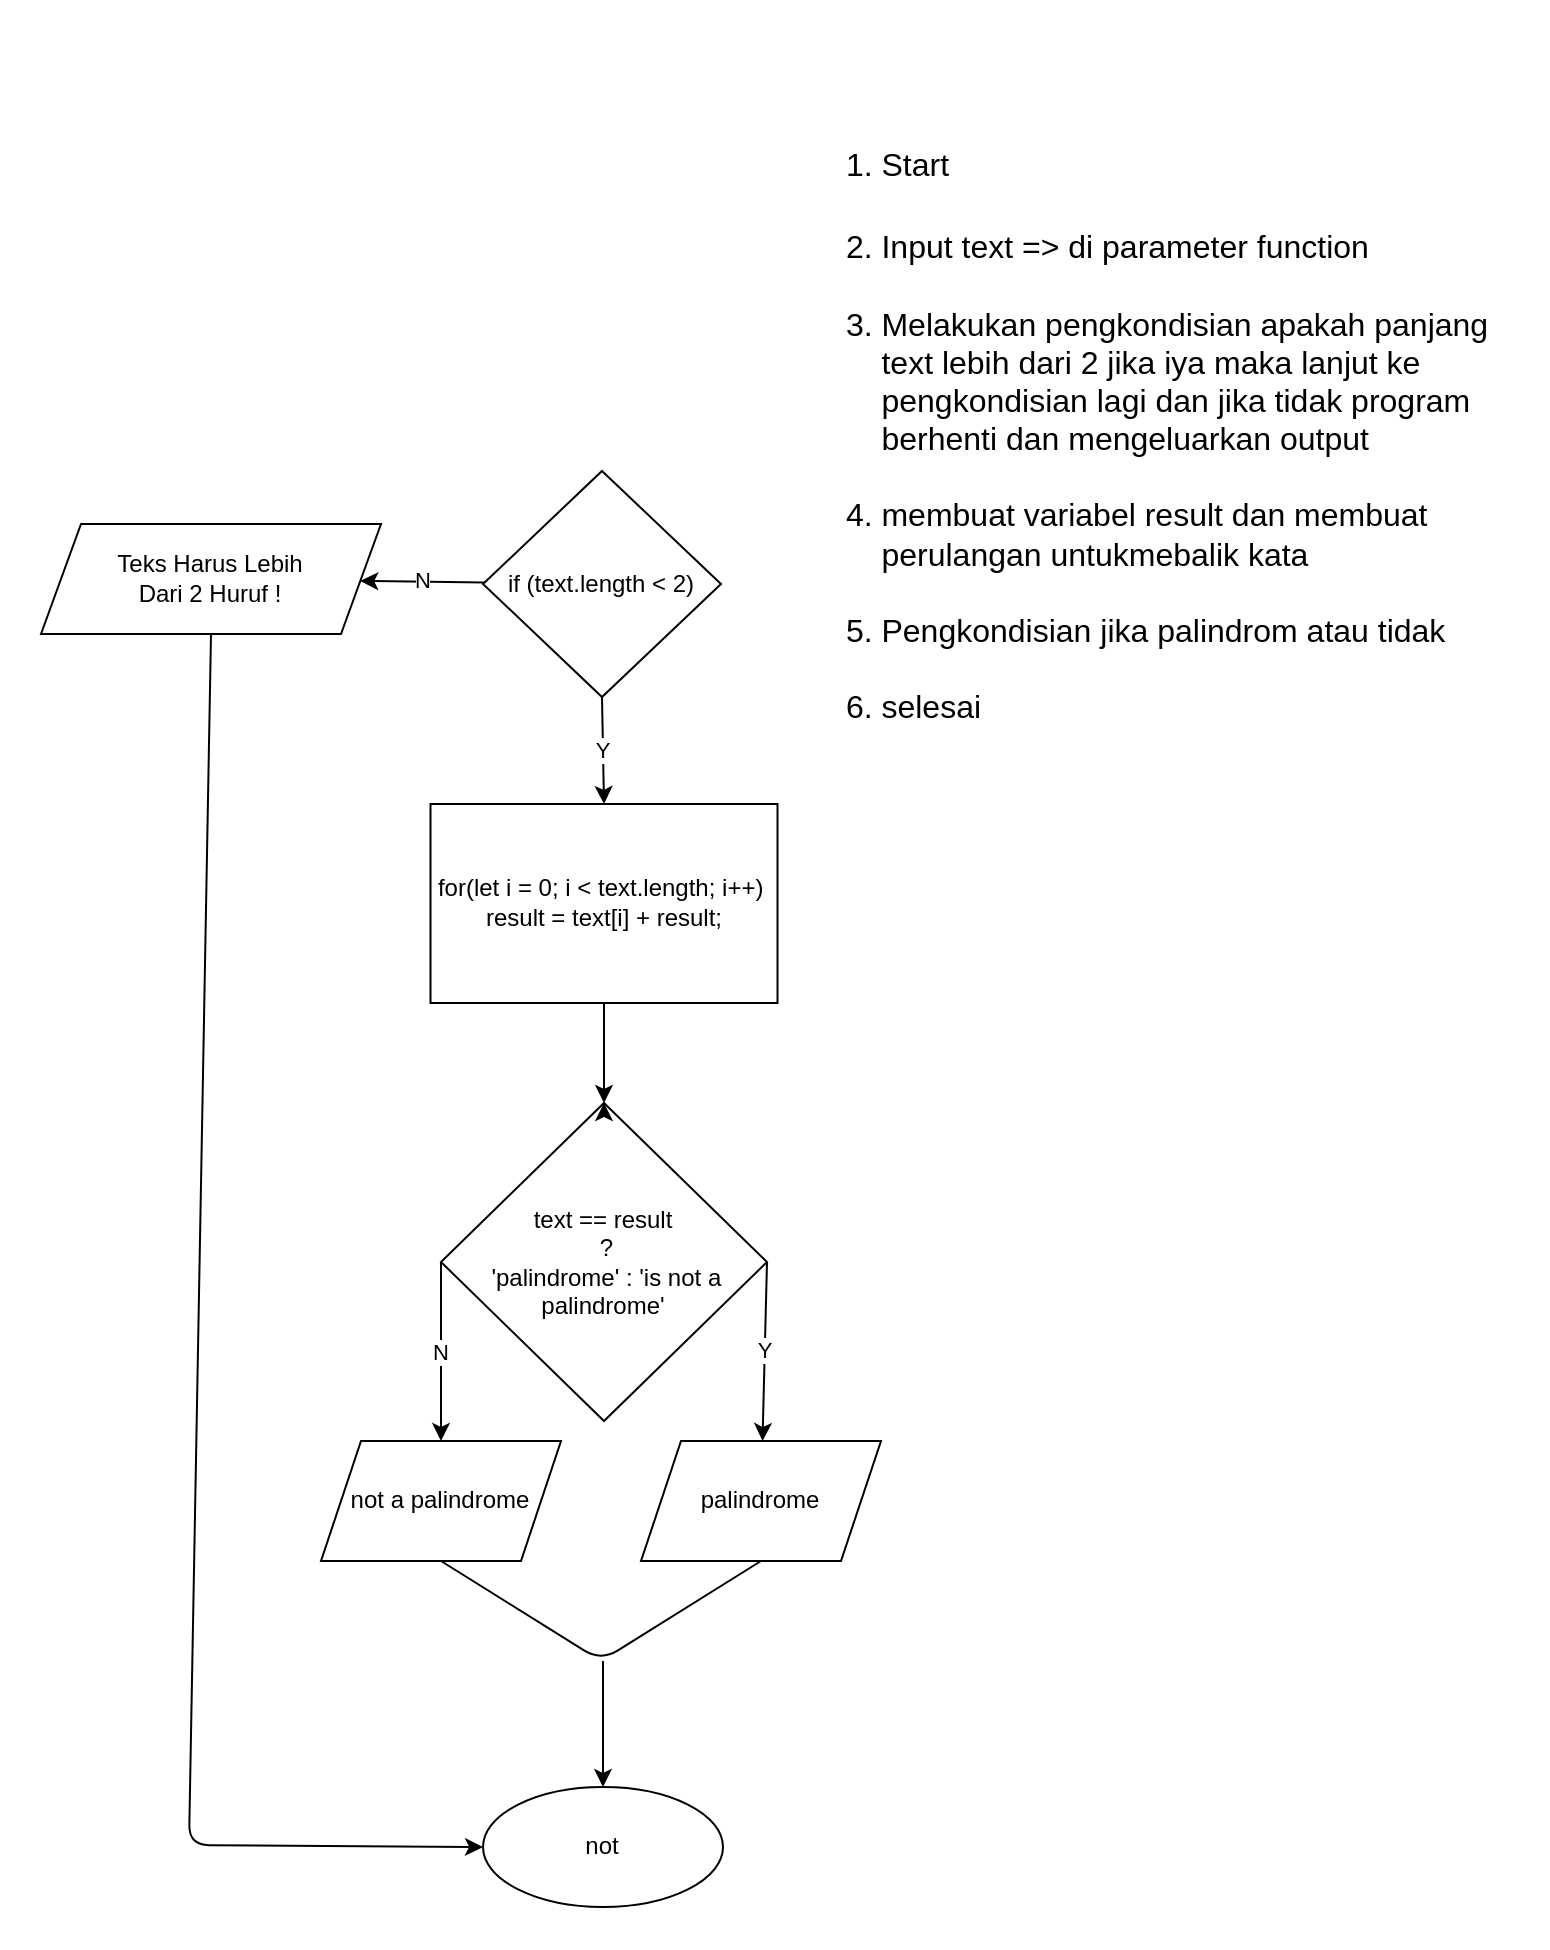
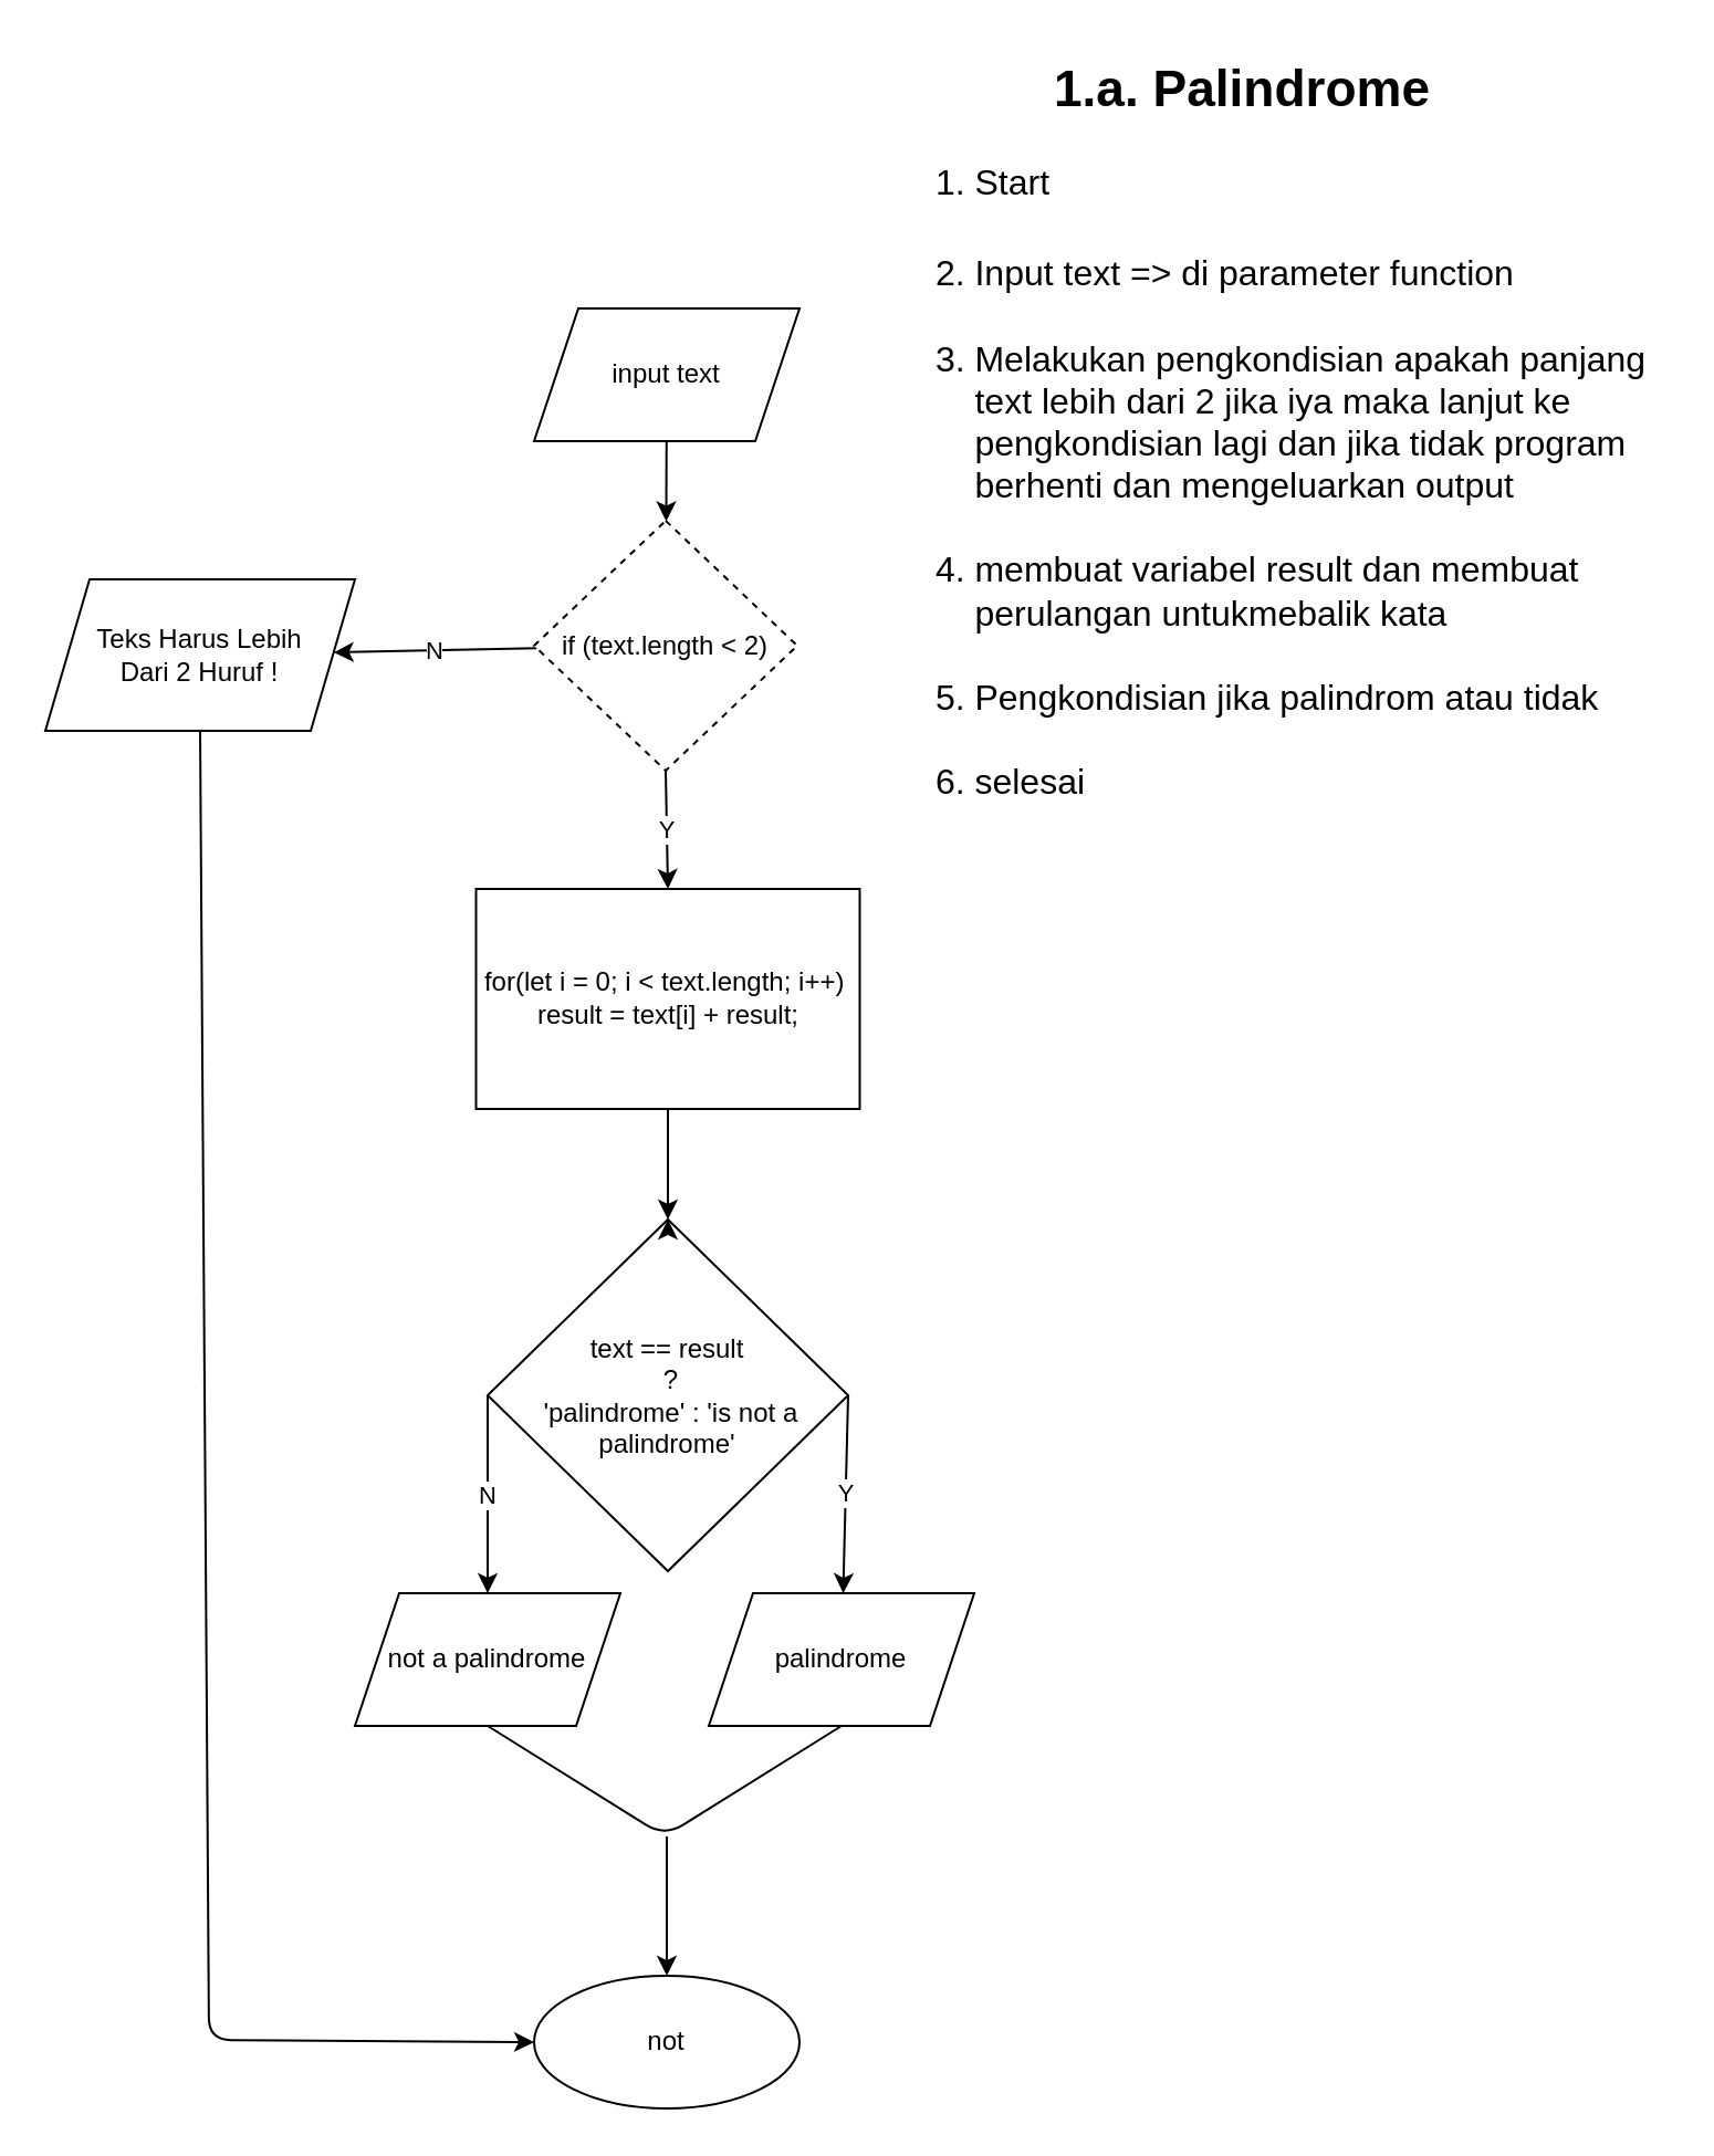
  <mxCell id="0" />
  <mxCell id="1" parent="0" />
+ <mxCell id="2" value="" style="edgeStyle=none;html=1;" parent="1" source="3" target="12" edge="1"><mxGeometry relative="1" as="geometry" /></mxCell>
+ <mxCell id="3" value="input text" style="shape=parallelogram;perimeter=parallelogramPerimeter;whiteSpace=wrap;html=1;fixedSize=1;" parent="1" vertex="1"><mxGeometry x="241" y="139" width="120" height="60" as="geometry" /></mxCell>
  <mxCell id="4" value="Y" style="edgeStyle=none;html=1;exitX=0.5;exitY=1;exitDx=0;exitDy=0;entryX=0.5;entryY=0;entryDx=0;entryDy=0;" parent="1" source="12" target="19" edge="1"><mxGeometry relative="1" as="geometry"><mxPoint x="301" y="350" as="sourcePoint" /><mxPoint x="301" y="400" as="targetPoint" /></mxGeometry></mxCell>
  <mxCell id="5" value="Y" style="edgeStyle=none;html=1;exitX=1;exitY=0.5;exitDx=0;exitDy=0;" parent="1" source="7" target="8" edge="1"><mxGeometry relative="1" as="geometry" /></mxCell>
  <mxCell id="6" value="N" style="edgeStyle=none;html=1;exitX=0;exitY=0.5;exitDx=0;exitDy=0;" parent="1" source="7" target="9" edge="1"><mxGeometry relative="1" as="geometry" /></mxCell>
  <mxCell id="7" value="text == result&lt;br&gt;&amp;nbsp;?&lt;br&gt;&amp;nbsp;'palindrome' : 'is not a palindrome'" style="rhombus;whiteSpace=wrap;html=1;" parent="1" vertex="1"><mxGeometry x="220" y="551" width="163" height="159" as="geometry" /></mxCell>
  <mxCell id="8" value="palindrome" style="shape=parallelogram;perimeter=parallelogramPerimeter;whiteSpace=wrap;html=1;fixedSize=1;" parent="1" vertex="1"><mxGeometry x="320" y="720" width="120" height="60" as="geometry" /></mxCell>
  <mxCell id="9" value="not a palindrome" style="shape=parallelogram;perimeter=parallelogramPerimeter;whiteSpace=wrap;html=1;fixedSize=1;" parent="1" vertex="1"><mxGeometry x="160" y="720" width="120" height="60" as="geometry" /></mxCell>
  <mxCell id="10" value="not" style="ellipse;whiteSpace=wrap;html=1;" parent="1" vertex="1"><mxGeometry x="241" y="893" width="120" height="60" as="geometry" /></mxCell>
  <mxCell id="11" value="N" style="edgeStyle=none;html=1;" parent="1" source="12" target="15" edge="1"><mxGeometry relative="1" as="geometry" /></mxCell>
- <mxCell id="12" value="if (text.length &amp;lt; 2)" style="rhombus;whiteSpace=wrap;html=1;" parent="1" vertex="1"><mxGeometry x="241" y="235" width="119" height="113" as="geometry" /></mxCell>
+ <mxCell id="12" value="if (text.length &amp;lt; 2)" style="rhombus;whiteSpace=wrap;html=1;dashed=1;" parent="1" vertex="1"><mxGeometry x="241" y="235" width="119" height="113" as="geometry" /></mxCell>
  <mxCell id="13" value="" style="endArrow=none;html=1;exitX=0.5;exitY=1;exitDx=0;exitDy=0;entryX=0.5;entryY=1;entryDx=0;entryDy=0;" parent="1" source="9" target="8" edge="1"><mxGeometry width="50" height="50" relative="1" as="geometry"><mxPoint x="290" y="780" as="sourcePoint" /><mxPoint x="340" y="730" as="targetPoint" /><Array as="points"><mxPoint x="300" y="830" /></Array></mxGeometry></mxCell>
  <mxCell id="14" value="" style="endArrow=classic;html=1;entryX=0.5;entryY=0;entryDx=0;entryDy=0;" parent="1" target="10" edge="1"><mxGeometry width="50" height="50" relative="1" as="geometry"><mxPoint x="301" y="830" as="sourcePoint" /><mxPoint x="301" y="887" as="targetPoint" /></mxGeometry></mxCell>
- <mxCell id="15" value="Teks Harus Lebih&lt;br&gt;Dari 2 Huruf !" style="shape=parallelogram;perimeter=parallelogramPerimeter;whiteSpace=wrap;html=1;fixedSize=1;" parent="1" vertex="1"><mxGeometry x="20" y="261.5" width="170" height="55" as="geometry" /></mxCell>
+ <mxCell id="15" value="Teks Harus Lebih&lt;br&gt;Dari 2 Huruf !" style="shape=parallelogram;perimeter=parallelogramPerimeter;whiteSpace=wrap;html=1;fixedSize=1;" parent="1" vertex="1"><mxGeometry x="20" y="261.5" width="140" height="68.5" as="geometry" /></mxCell>
  <mxCell id="16" value="" style="endArrow=classic;html=1;exitX=0.5;exitY=1;exitDx=0;exitDy=0;entryX=0;entryY=0.5;entryDx=0;entryDy=0;" parent="1" source="15" target="10" edge="1"><mxGeometry width="50" height="50" relative="1" as="geometry"><mxPoint x="280" y="500" as="sourcePoint" /><mxPoint x="330" y="450" as="targetPoint" /><Array as="points"><mxPoint x="94" y="922" /></Array></mxGeometry></mxCell>
+ <mxCell id="17" value="&lt;font style=&quot;font-size: 23px;&quot;&gt;&lt;b&gt;1.a. Palindrome&lt;/b&gt;&lt;/font&gt;" style="text;html=1;align=center;verticalAlign=middle;resizable=0;points=[];autosize=1;strokeColor=none;fillColor=none;" vertex="1" parent="1"><mxGeometry x="466" y="20" width="190" height="40" as="geometry" /></mxCell>
  <mxCell id="18" value="&lt;div style=&quot;text-align: left;&quot;&gt;&lt;span style=&quot;font-size: 16px; background-color: initial;&quot;&gt;1. Start&lt;/span&gt;&lt;/div&gt;&lt;font style=&quot;font-size: 16px;&quot;&gt;&lt;div style=&quot;text-align: left;&quot;&gt;&lt;span style=&quot;background-color: initial;&quot;&gt;&lt;br&gt;&lt;/span&gt;&lt;/div&gt;&lt;div style=&quot;text-align: left;&quot;&gt;&lt;span style=&quot;background-color: initial;&quot;&gt;2. Input text =&amp;gt; di parameter function&lt;/span&gt;&lt;/div&gt;&lt;div style=&quot;text-align: left;&quot;&gt;&lt;span style=&quot;background-color: initial;&quot;&gt;&lt;br&gt;&lt;/span&gt;&lt;/div&gt;&lt;div style=&quot;text-align: left;&quot;&gt;&lt;span style=&quot;background-color: initial;&quot;&gt;3. Melakukan pengkondisian apakah&amp;nbsp;&lt;/span&gt;&lt;span style=&quot;background-color: initial;&quot;&gt;panjang&lt;/span&gt;&lt;/div&gt;&lt;div style=&quot;text-align: left;&quot;&gt;&lt;span style=&quot;background-color: initial;&quot;&gt;&amp;nbsp; &amp;nbsp; text lebih dari 2&amp;nbsp;&lt;/span&gt;&lt;span style=&quot;background-color: initial;&quot;&gt;jika iya maka lanjut ke&lt;/span&gt;&lt;/div&gt;&lt;div style=&quot;text-align: left;&quot;&gt;&lt;span style=&quot;background-color: initial;&quot;&gt;&amp;nbsp; &amp;nbsp; pengkondisian&amp;nbsp;&lt;/span&gt;&lt;span style=&quot;background-color: initial;&quot;&gt;lagi dan jika tidak program&lt;/span&gt;&lt;/div&gt;&lt;div style=&quot;text-align: left;&quot;&gt;&lt;span style=&quot;background-color: initial;&quot;&gt;&amp;nbsp; &amp;nbsp; berhenti dan mengeluarkan&amp;nbsp;&lt;/span&gt;&lt;span style=&quot;background-color: initial;&quot;&gt;output&lt;/span&gt;&lt;/div&gt;&lt;div style=&quot;text-align: left;&quot;&gt;&lt;span style=&quot;background-color: initial;&quot;&gt;&lt;br&gt;&lt;/span&gt;&lt;/div&gt;&lt;div style=&quot;text-align: left;&quot;&gt;&lt;span style=&quot;background-color: initial;&quot;&gt;4. membuat variabel result dan membuat&amp;nbsp;&lt;/span&gt;&lt;/div&gt;&lt;div style=&quot;text-align: left;&quot;&gt;&lt;span style=&quot;background-color: initial;&quot;&gt;&amp;nbsp; &amp;nbsp; perulangan untuk&lt;/span&gt;&lt;span style=&quot;background-color: initial;&quot;&gt;mebalik kata&amp;nbsp;&lt;/span&gt;&lt;/div&gt;&lt;div style=&quot;text-align: left;&quot;&gt;&lt;span style=&quot;background-color: initial;&quot;&gt;&lt;br&gt;&lt;/span&gt;&lt;/div&gt;&lt;div style=&quot;text-align: left;&quot;&gt;&lt;span style=&quot;background-color: initial;&quot;&gt;5. Pengkondisian jika palindrom atau tidak&lt;/span&gt;&lt;/div&gt;&lt;div style=&quot;text-align: left;&quot;&gt;&lt;span style=&quot;background-color: initial;&quot;&gt;&lt;br&gt;&lt;/span&gt;&lt;/div&gt;&lt;div style=&quot;text-align: left;&quot;&gt;&lt;span style=&quot;background-color: initial;&quot;&gt;6. selesai&lt;/span&gt;&lt;/div&gt;&lt;/font&gt;" style="text;html=1;align=center;verticalAlign=middle;resizable=0;points=[];autosize=1;strokeColor=none;fillColor=none;fontSize=23;" vertex="1" parent="1"><mxGeometry x="413" y="60" width="340" height="310" as="geometry" /></mxCell>
  <mxCell id="19" value="for(let i = 0; i &amp;lt; text.length; i++)&amp;nbsp; result = text[i] + result;" style="whiteSpace=wrap;html=1;" vertex="1" parent="1"><mxGeometry x="214.75" y="401.5" width="173.5" height="99.5" as="geometry" /></mxCell>
  <mxCell id="20" value="" style="endArrow=classic;html=1;rounded=0;fontSize=16;exitX=0.5;exitY=1;exitDx=0;exitDy=0;entryX=0.5;entryY=0;entryDx=0;entryDy=0;" edge="1" parent="1" target="7"><mxGeometry width="50" height="50" relative="1" as="geometry"><mxPoint x="301.5" y="552" as="sourcePoint" /><mxPoint x="284" y="461" as="targetPoint" /></mxGeometry></mxCell>
  <mxCell id="21" value="" style="endArrow=classic;html=1;rounded=0;fontSize=16;exitX=0.5;exitY=1;exitDx=0;exitDy=0;entryX=0.5;entryY=0;entryDx=0;entryDy=0;" edge="1" parent="1" source="19" target="7"><mxGeometry width="50" height="50" relative="1" as="geometry"><mxPoint x="264" y="682" as="sourcePoint" /><mxPoint x="314" y="632" as="targetPoint" /></mxGeometry></mxCell>
